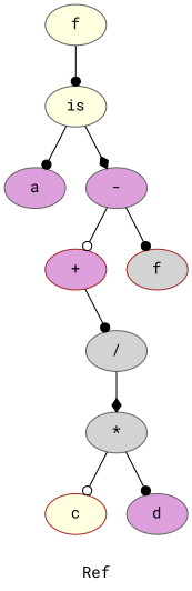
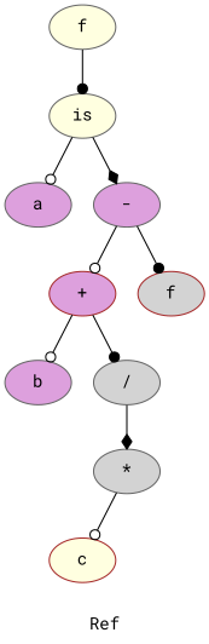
  digraph {
    fontname="Roboto Mono"
    label=Ref
    node [color=gray40 fillcolor=plum fontname="Roboto Mono" style=filled]
    edge [arrowhead=dot fontname="Roboto Mono"]
    n1 [fillcolor=lightyellow label=f]
    n2 [fillcolor=lightyellow label=is]
    n3 [label=a]
    n4 [label="-"]
    n5 [color=brown label="+"]
    n6 [color=brown fillcolor=lightgrey label=f]
+   n7 [label=b]
    n8 [fillcolor=lightgrey label="/"]
    n9 [fillcolor=lightgrey label="*"]
    n10 [color=brown fillcolor=lightyellow label=c]
-   n11 [label=d]
    n1 -> n2
-   n2 -> n3
+   n2 -> n3 [arrowhead=odot]
    n2 -> n4 [arrowhead=diamond]
    n4 -> n5 [arrowhead=odot]
    n4 -> n6
+   n5 -> n7 [arrowhead=odot]
    n5 -> n8
    n8 -> n9 [arrowhead=diamond]
    n9 -> n10 [arrowhead=odot]
-   n9 -> n11
  }
